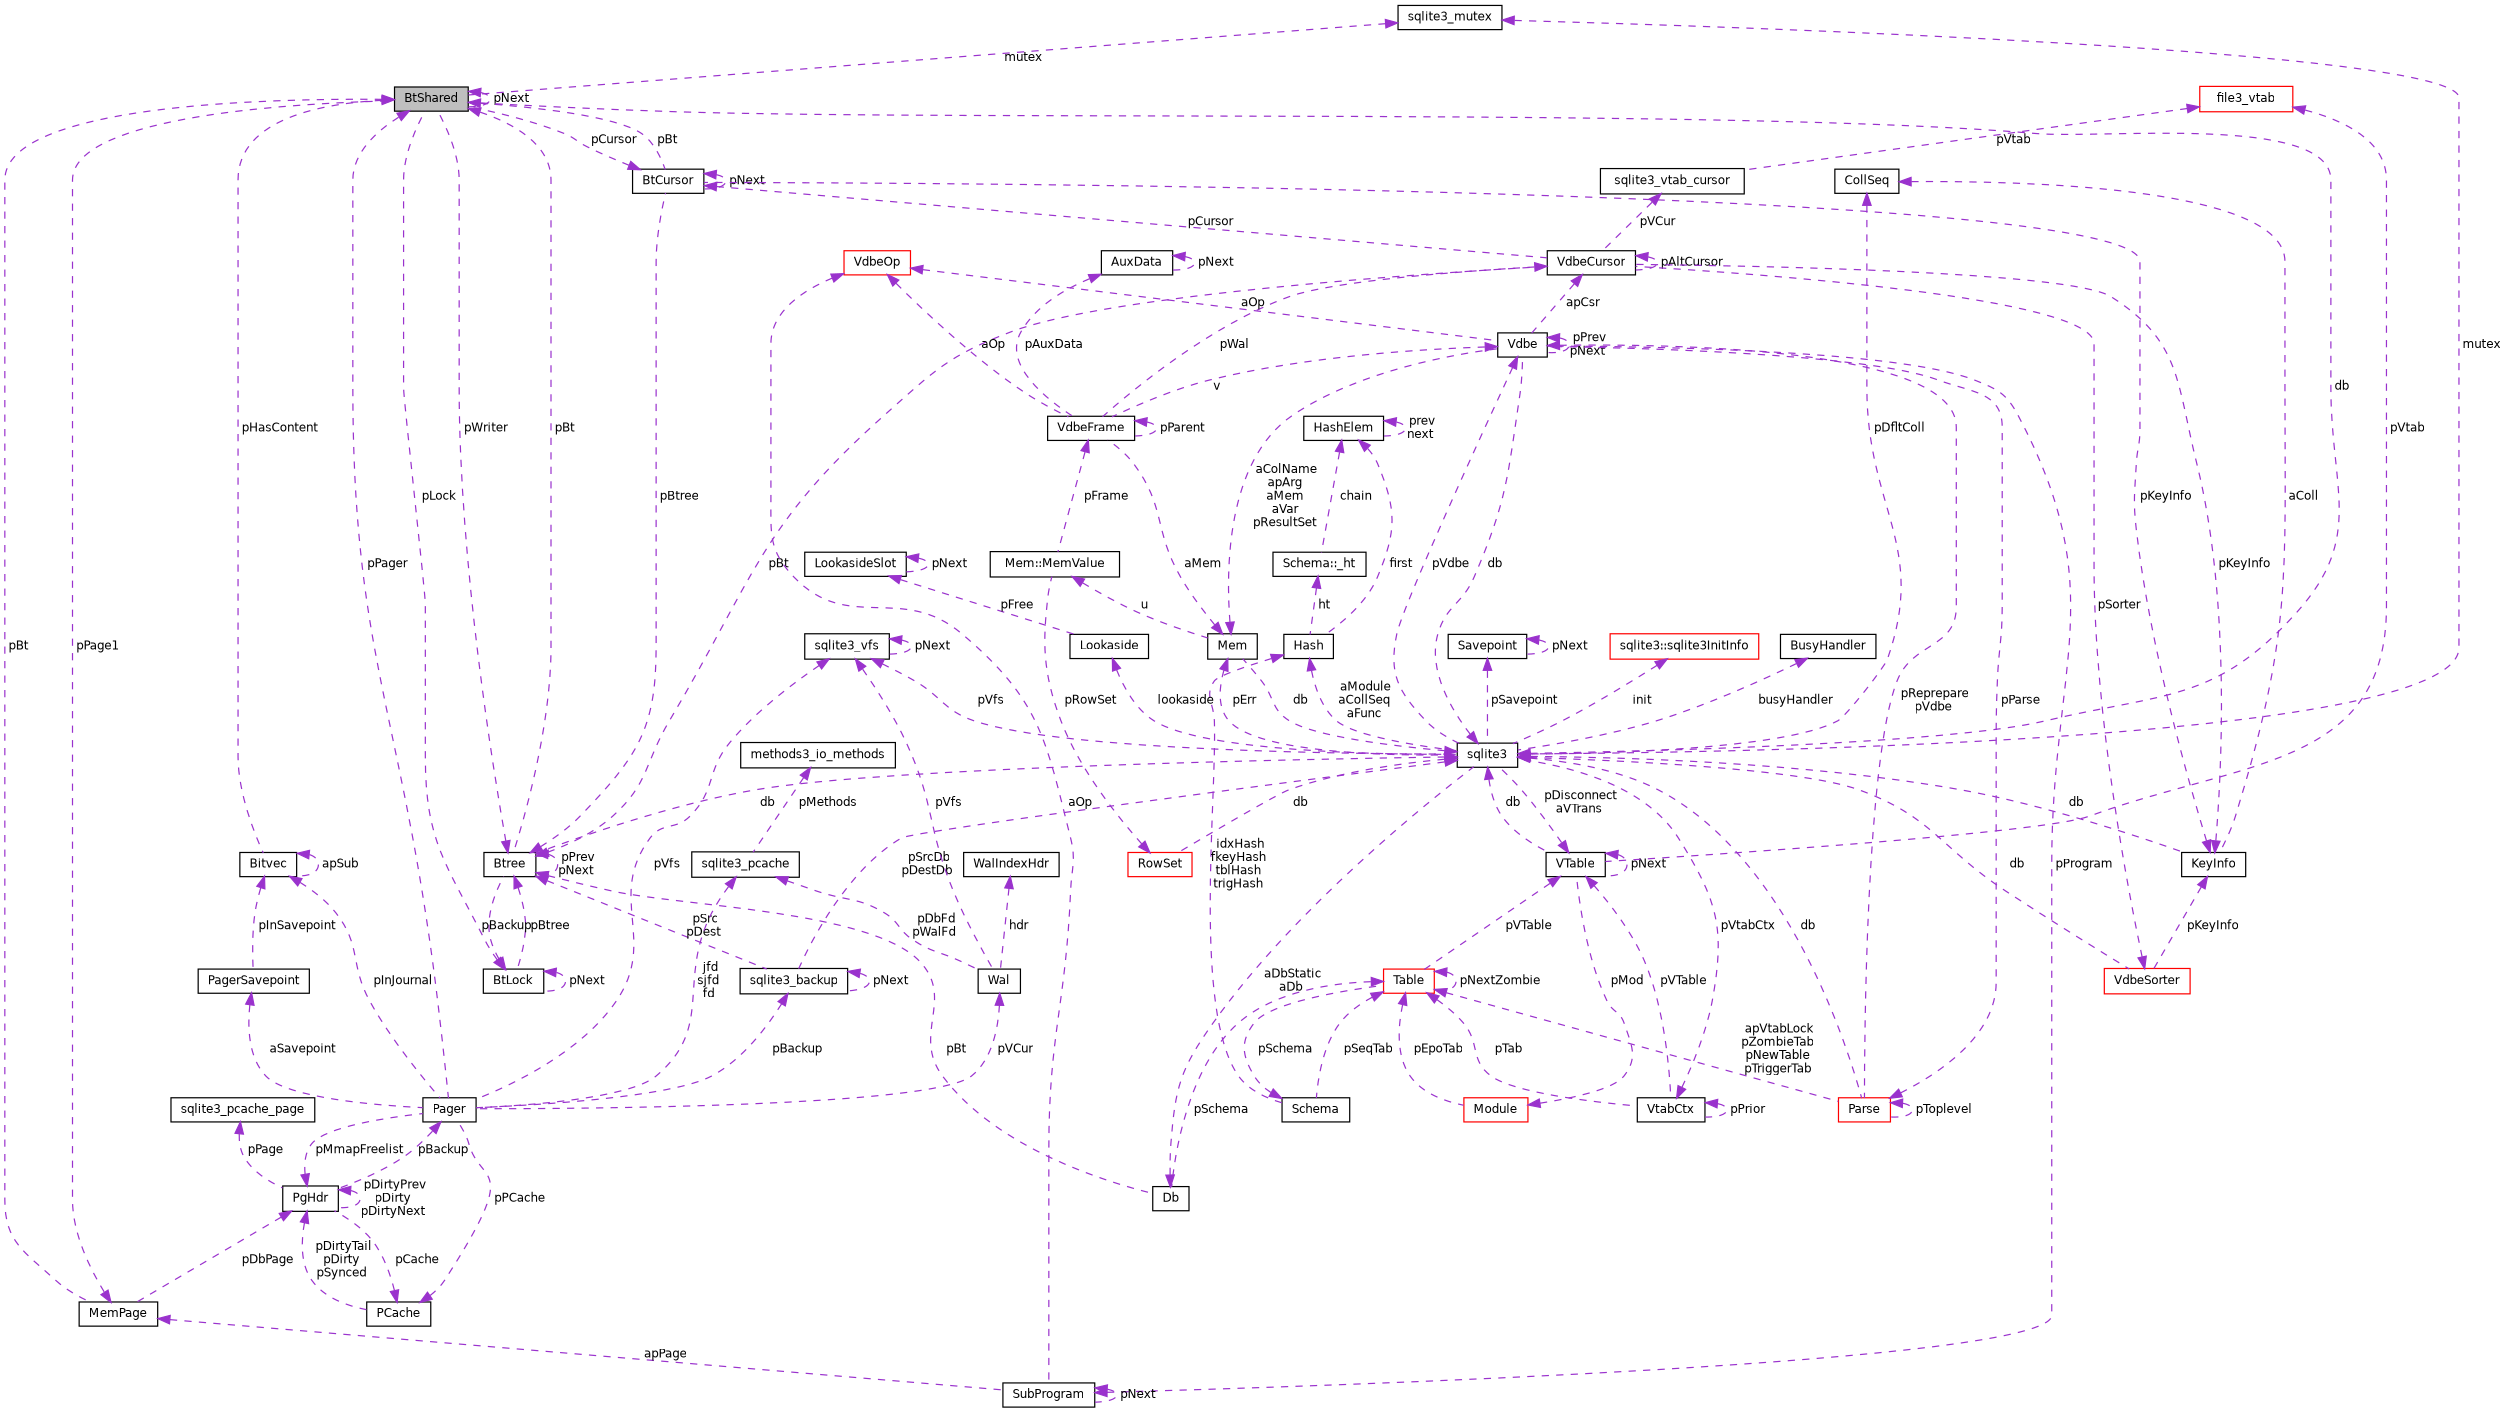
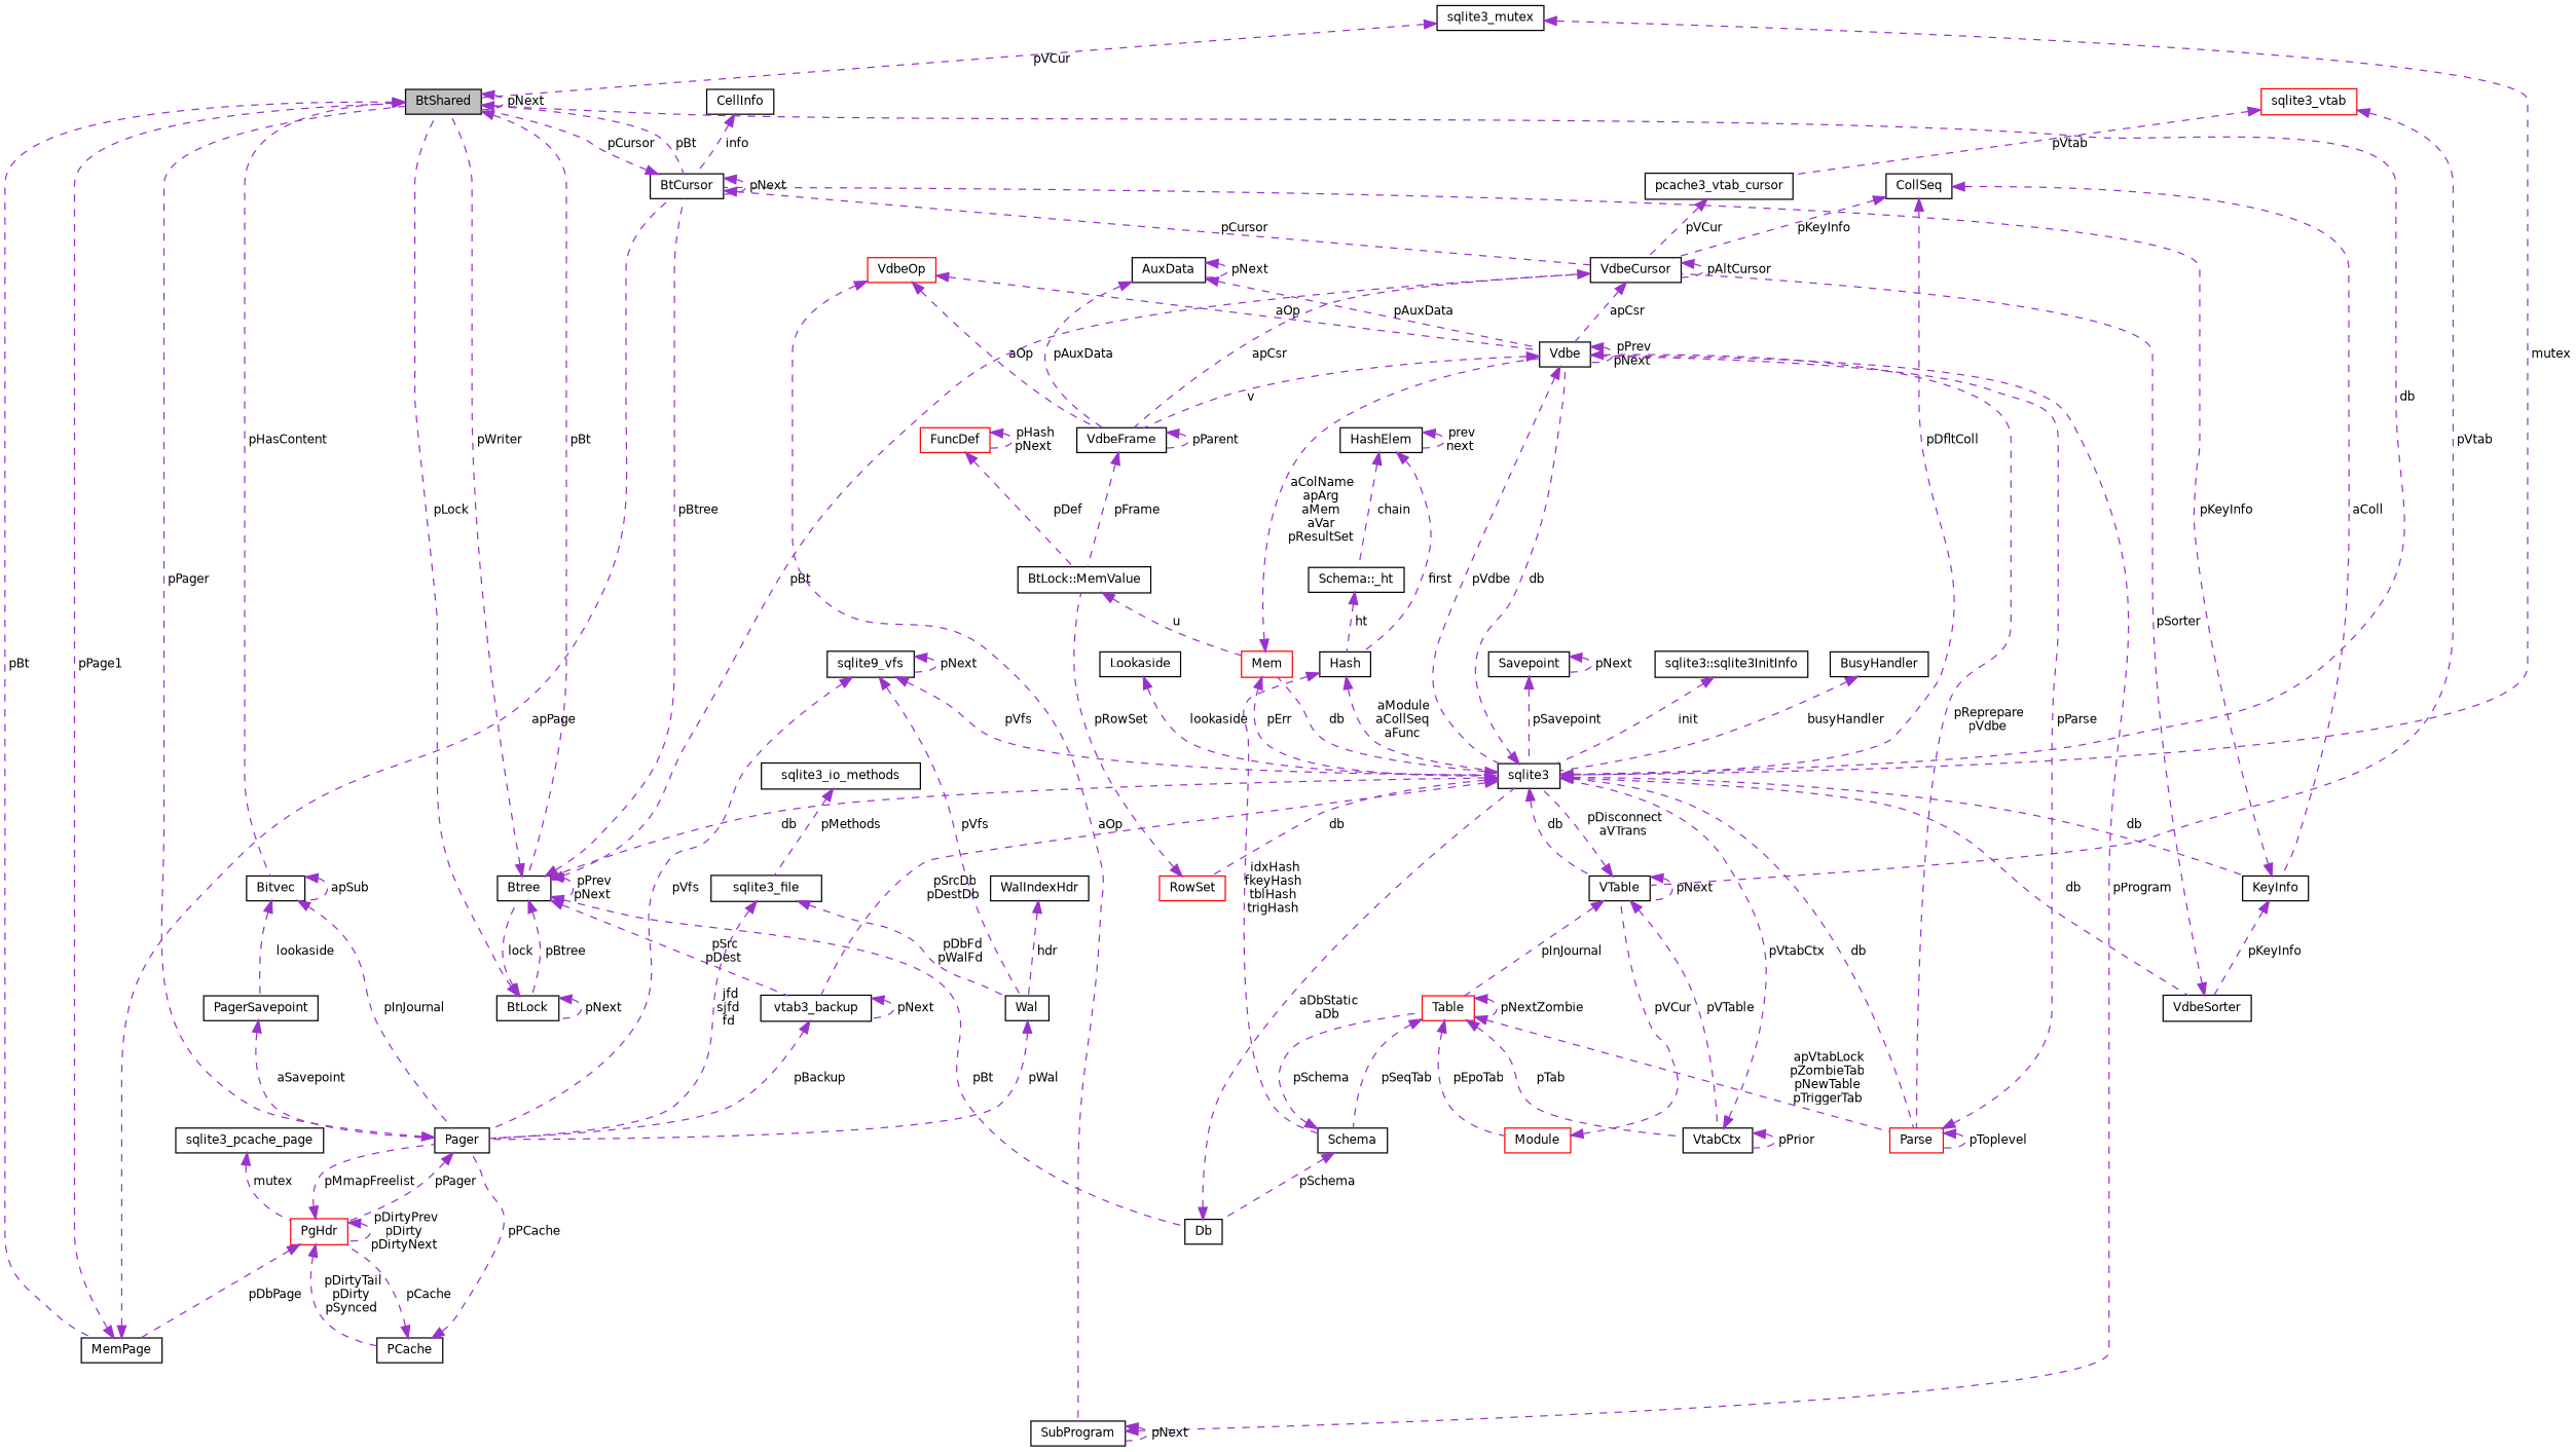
  digraph {
    node [color=black fillcolor=white fontname=Helvetica fontsize=10 shape=record style=filled]
    edge [color=darkorchid3 dir=back fontname=Helvetica fontsize=10 labelfontname=Helvetica labelfontsize=10 style=dashed]
    n1 [fillcolor=grey75 fontcolor=black height=0.2 label=BtShared width=0.4]
    n2 [height=0.2 label=BtCursor width=0.4]
    n3 [height=0.2 label=MemPage width=0.4]
    n4 [height=0.2 label=Btree width=0.4]
    n5 [height=0.2 label=Bitvec width=0.4]
    n6 [height=0.2 label=VdbeCursor width=0.4]
-   n7 [height=0.2 label=sqlite3_backup width=0.4]
+   n7 [height=0.2 label=vtab3_backup width=0.4]
    n8 [height=0.2 label=BtLock width=0.4]
    n9 [height=0.2 label=Db width=0.4]
    n10 [height=0.2 label=Vdbe width=0.4]
    n11 [height=0.2 label=VdbeFrame width=0.4]
-   n13 [height=0.2 label=PgHdr width=0.4]
+   n12 [height=0.2 label=CellInfo width=0.4]
+   n13 [color=red height=0.2 label=PgHdr width=0.4]
    n14 [height=0.2 label=PCache width=0.4]
    n15 [height=0.2 label=Pager width=0.4]
    n16 [height=0.2 label=sqlite3_pcache_page width=0.4]
    n17 [height=0.2 label=sqlite3 width=0.4]
-   n18 [height=0.2 label=Mem width=0.4]
+   n18 [color=red height=0.2 label=Mem width=0.4]
    n19 [height=0.2 label=KeyInfo width=0.4]
-   n20 [color=red height=0.2 label=VdbeSorter width=0.4]
+   n20 [height=0.2 label=VdbeSorter width=0.4]
    n21 [color=red height=0.2 label=Parse width=0.4]
    n22 [height=0.2 label=VTable width=0.4]
    n23 [color=red height=0.2 label=RowSet width=0.4]
    n24 [color=red height=0.2 label=Table width=0.4]
    n25 [height=0.2 label=VtabCtx width=0.4]
-   n26 [height=0.2 label="Mem::MemValue" width=0.4]
+   n26 [height=0.2 label="BtLock::MemValue" width=0.4]
    n27 [height=0.2 label=AuxData width=0.4]
    n28 [height=0.2 label=SubProgram width=0.4]
    n29 [color=red height=0.2 label=VdbeOp width=0.4]
-   n30 [height=0.2 label=sqlite3_vtab_cursor width=0.4]
-   n31 [color=red height=0.2 label=file3_vtab width=0.4]
+   n30 [height=0.2 label=pcache3_vtab_cursor width=0.4]
+   n31 [color=red height=0.2 label=sqlite3_vtab width=0.4]
    n32 [height=0.2 label=CollSeq width=0.4]
    n33 [height=0.2 label=Schema width=0.4]
    n34 [color=red height=0.2 label=Module width=0.4]
    n35 [height=0.2 label=Hash width=0.4]
    n36 [height=0.2 label="Schema::_ht" width=0.4]
    n37 [height=0.2 label=HashElem width=0.4]
+   n38 [color=red height=0.2 label=FuncDef width=0.4]
    n39 [height=0.2 label=Savepoint width=0.4]
    n40 [height=0.2 label=Lookaside width=0.4]
-   n41 [height=0.2 label=LookasideSlot width=0.4]
    n42 [height=0.2 label=sqlite3_mutex width=0.4]
-   n43 [height=0.2 label=sqlite3_vfs width=0.4]
+   n43 [height=0.2 label=sqlite9_vfs width=0.4]
    n44 [height=0.2 label=Wal width=0.4]
-   n45 [color=red height=0.2 label="sqlite3::sqlite3InitInfo" width=0.4]
+   n45 [height=0.2 label="sqlite3::sqlite3InitInfo" width=0.4]
    n46 [height=0.2 label=BusyHandler width=0.4]
    n47 [height=0.2 label=PagerSavepoint width=0.4]
-   n48 [height=0.2 label=sqlite3_pcache width=0.4]
-   n49 [height=0.2 label=methods3_io_methods width=0.4]
+   n48 [height=0.2 label=sqlite3_file width=0.4]
+   n49 [height=0.2 label=sqlite3_io_methods width=0.4]
    n50 [height=0.2 label=WalIndexHdr width=0.4]
    n1 -> n1 [label=" pNext"]
    n1 -> n2 [label=" pBt"]
    n1 -> n3 [label=" pBt"]
    n1 -> n4 [label=" pBt"]
    n1 -> n5 [label=" pHasContent"]
    n2 -> n1 [label=" pCursor"]
    n2 -> n2 [label=" pNext"]
    n2 -> n6 [label=" pCursor"]
    n3 -> n1 [label=" pPage1"]
-   n3 -> n28 [label=" apPage"]
+   n3 -> n2 [label=" apPage"]
    n4 -> n1 [label=" pWriter"]
    n4 -> n2 [label=" pBtree"]
    n4 -> n4 [label=" pPrev\npNext"]
    n4 -> n6 [label=" pBt"]
    n4 -> n7 [label=" pSrc\npDest"]
    n4 -> n8 [label=" pBtree"]
    n4 -> n9 [label=" pBt"]
    n5 -> n5 [label=" apSub"]
    n5 -> n15 [label=" pInJournal"]
-   n5 -> n47 [label=" pInSavepoint"]
+   n5 -> n47 [label=" lookaside"]
    n6 -> n6 [label=" pAltCursor"]
    n6 -> n10 [label=" apCsr"]
-   n6 -> n11 [label=" pWal"]
+   n6 -> n11 [label=" apCsr"]
    n7 -> n7 [label=" pNext"]
    n7 -> n15 [label=" pBackup"]
    n8 -> n1 [label=" pLock"]
-   n8 -> n4 [label=" pBackup"]
+   n8 -> n4 [label=" lock"]
    n8 -> n8 [label=" pNext"]
    n9 -> n17 [label=" aDbStatic\naDb"]
    n10 -> n10 [label=" pPrev\npNext"]
    n10 -> n11 [label=" v"]
    n10 -> n17 [label=" pVdbe"]
    n10 -> n21 [label=" pReprepare\npVdbe"]
    n11 -> n11 [label=" pParent"]
    n11 -> n26 [label=" pFrame"]
+   n12 -> n2 [label=" info"]
    n13 -> n3 [label=" pDbPage"]
    n13 -> n13 [label=" pDirtyPrev\npDirty\npDirtyNext"]
    n13 -> n14 [label=" pDirtyTail\npDirty\npSynced"]
    n13 -> n15 [label=" pMmapFreelist"]
    n14 -> n13 [label=" pCache"]
    n14 -> n15 [label=" pPCache"]
-   n1 -> n15 [label=" pPager"]
-   n15 -> n13 [label=" pBackup"]
-   n16 -> n13 [label=" pPage"]
+   n15 -> n1 [label=" pPager"]
+   n15 -> n13 [label=" pPager"]
+   n16 -> n13 [label=" mutex"]
    n17 -> n1 [label=" db"]
    n17 -> n4 [label=" db"]
    n17 -> n7 [label=" pSrcDb\npDestDb"]
    n17 -> n10 [label=" db"]
    n17 -> n18 [label=" db"]
    n17 -> n19 [label=" db"]
    n17 -> n20 [label=" db"]
    n17 -> n21 [label=" db"]
    n17 -> n22 [label=" db"]
    n17 -> n23 [label=" db"]
    n18 -> n10 [label=" aColName\napArg\naMem\naVar\npResultSet"]
-   n18 -> n11 [label=" aMem"]
    n18 -> n17 [label=" pErr"]
    n19 -> n2 [label=" pKeyInfo"]
-   n19 -> n6 [label=" pKeyInfo"]
+   n32 -> n6 [label=" pKeyInfo"]
    n19 -> n20 [label=" pKeyInfo"]
    n20 -> n6 [label=" pSorter"]
    n21 -> n10 [label=" pParse"]
    n21 -> n21 [label=" pToplevel"]
    n22 -> n17 [label=" pDisconnect\naVTrans"]
    n22 -> n22 [label=" pNext"]
-   n22 -> n24 [label=" pVTable"]
+   n22 -> n24 [label=" pInJournal"]
    n22 -> n25 [label=" pVTable"]
    n23 -> n26 [label=" pRowSet"]
    n24 -> n21 [label=" apVtabLock\npZombieTab\npNewTable\npTriggerTab"]
    n24 -> n24 [label=" pNextZombie"]
    n24 -> n25 [label=" pTab"]
    n24 -> n33 [label=" pSeqTab"]
    n24 -> n34 [label=" pEpoTab"]
    n25 -> n17 [label=" pVtabCtx"]
    n25 -> n25 [label=" pPrior"]
    n26 -> n18 [label=" u"]
+   n27 -> n10 [label=" pAuxData"]
    n27 -> n11 [label=" pAuxData"]
    n27 -> n27 [label=" pNext"]
    n28 -> n10 [label=" pProgram"]
    n28 -> n28 [label=" pNext"]
    n29 -> n10 [label=" aOp"]
    n29 -> n11 [label=" aOp"]
    n29 -> n28 [label=" aOp"]
    n30 -> n6 [label=" pVCur"]
    n31 -> n22 [label=" pVtab"]
    n31 -> n30 [label=" pVtab"]
    n32 -> n17 [label=" pDfltColl"]
    n32 -> n19 [label=" aColl"]
-   n24 -> n9 [label=" pSchema"]
+   n33 -> n9 [label=" pSchema"]
    n33 -> n24 [label=" pSchema"]
-   n34 -> n22 [label=" pMod"]
+   n34 -> n22 [label=" pVCur"]
    n35 -> n17 [label=" aModule\naCollSeq\naFunc"]
    n35 -> n33 [label=" idxHash\nfkeyHash\ntblHash\ntrigHash"]
    n36 -> n35 [label=" ht"]
    n37 -> n35 [label=" first"]
    n37 -> n36 [label=" chain"]
    n37 -> n37 [label=" prev\nnext"]
+   n38 -> n26 [label=" pDef"]
+   n38 -> n38 [label=" pHash\npNext"]
    n39 -> n17 [label=" pSavepoint"]
    n39 -> n39 [label=" pNext"]
    n40 -> n17 [label=" lookaside"]
-   n41 -> n40 [label=" pFree"]
-   n41 -> n41 [label=" pNext"]
-   n42 -> n1 [label=" mutex"]
+   n42 -> n1 [label=" pVCur"]
    n42 -> n17 [label=" mutex"]
    n43 -> n15 [label=" pVfs"]
    n43 -> n17 [label=" pVfs"]
    n43 -> n43 [label=" pNext"]
    n43 -> n44 [label=" pVfs"]
-   n44 -> n15 [label=" pVCur"]
+   n44 -> n15 [label=" pWal"]
    n45 -> n17 [label=" init"]
    n46 -> n17 [label=" busyHandler"]
    n47 -> n15 [label=" aSavepoint"]
    n48 -> n15 [label=" jfd\nsjfd\nfd"]
    n48 -> n44 [label=" pDbFd\npWalFd"]
    n49 -> n48 [label=" pMethods"]
    n50 -> n44 [label=" hdr"]
  }
